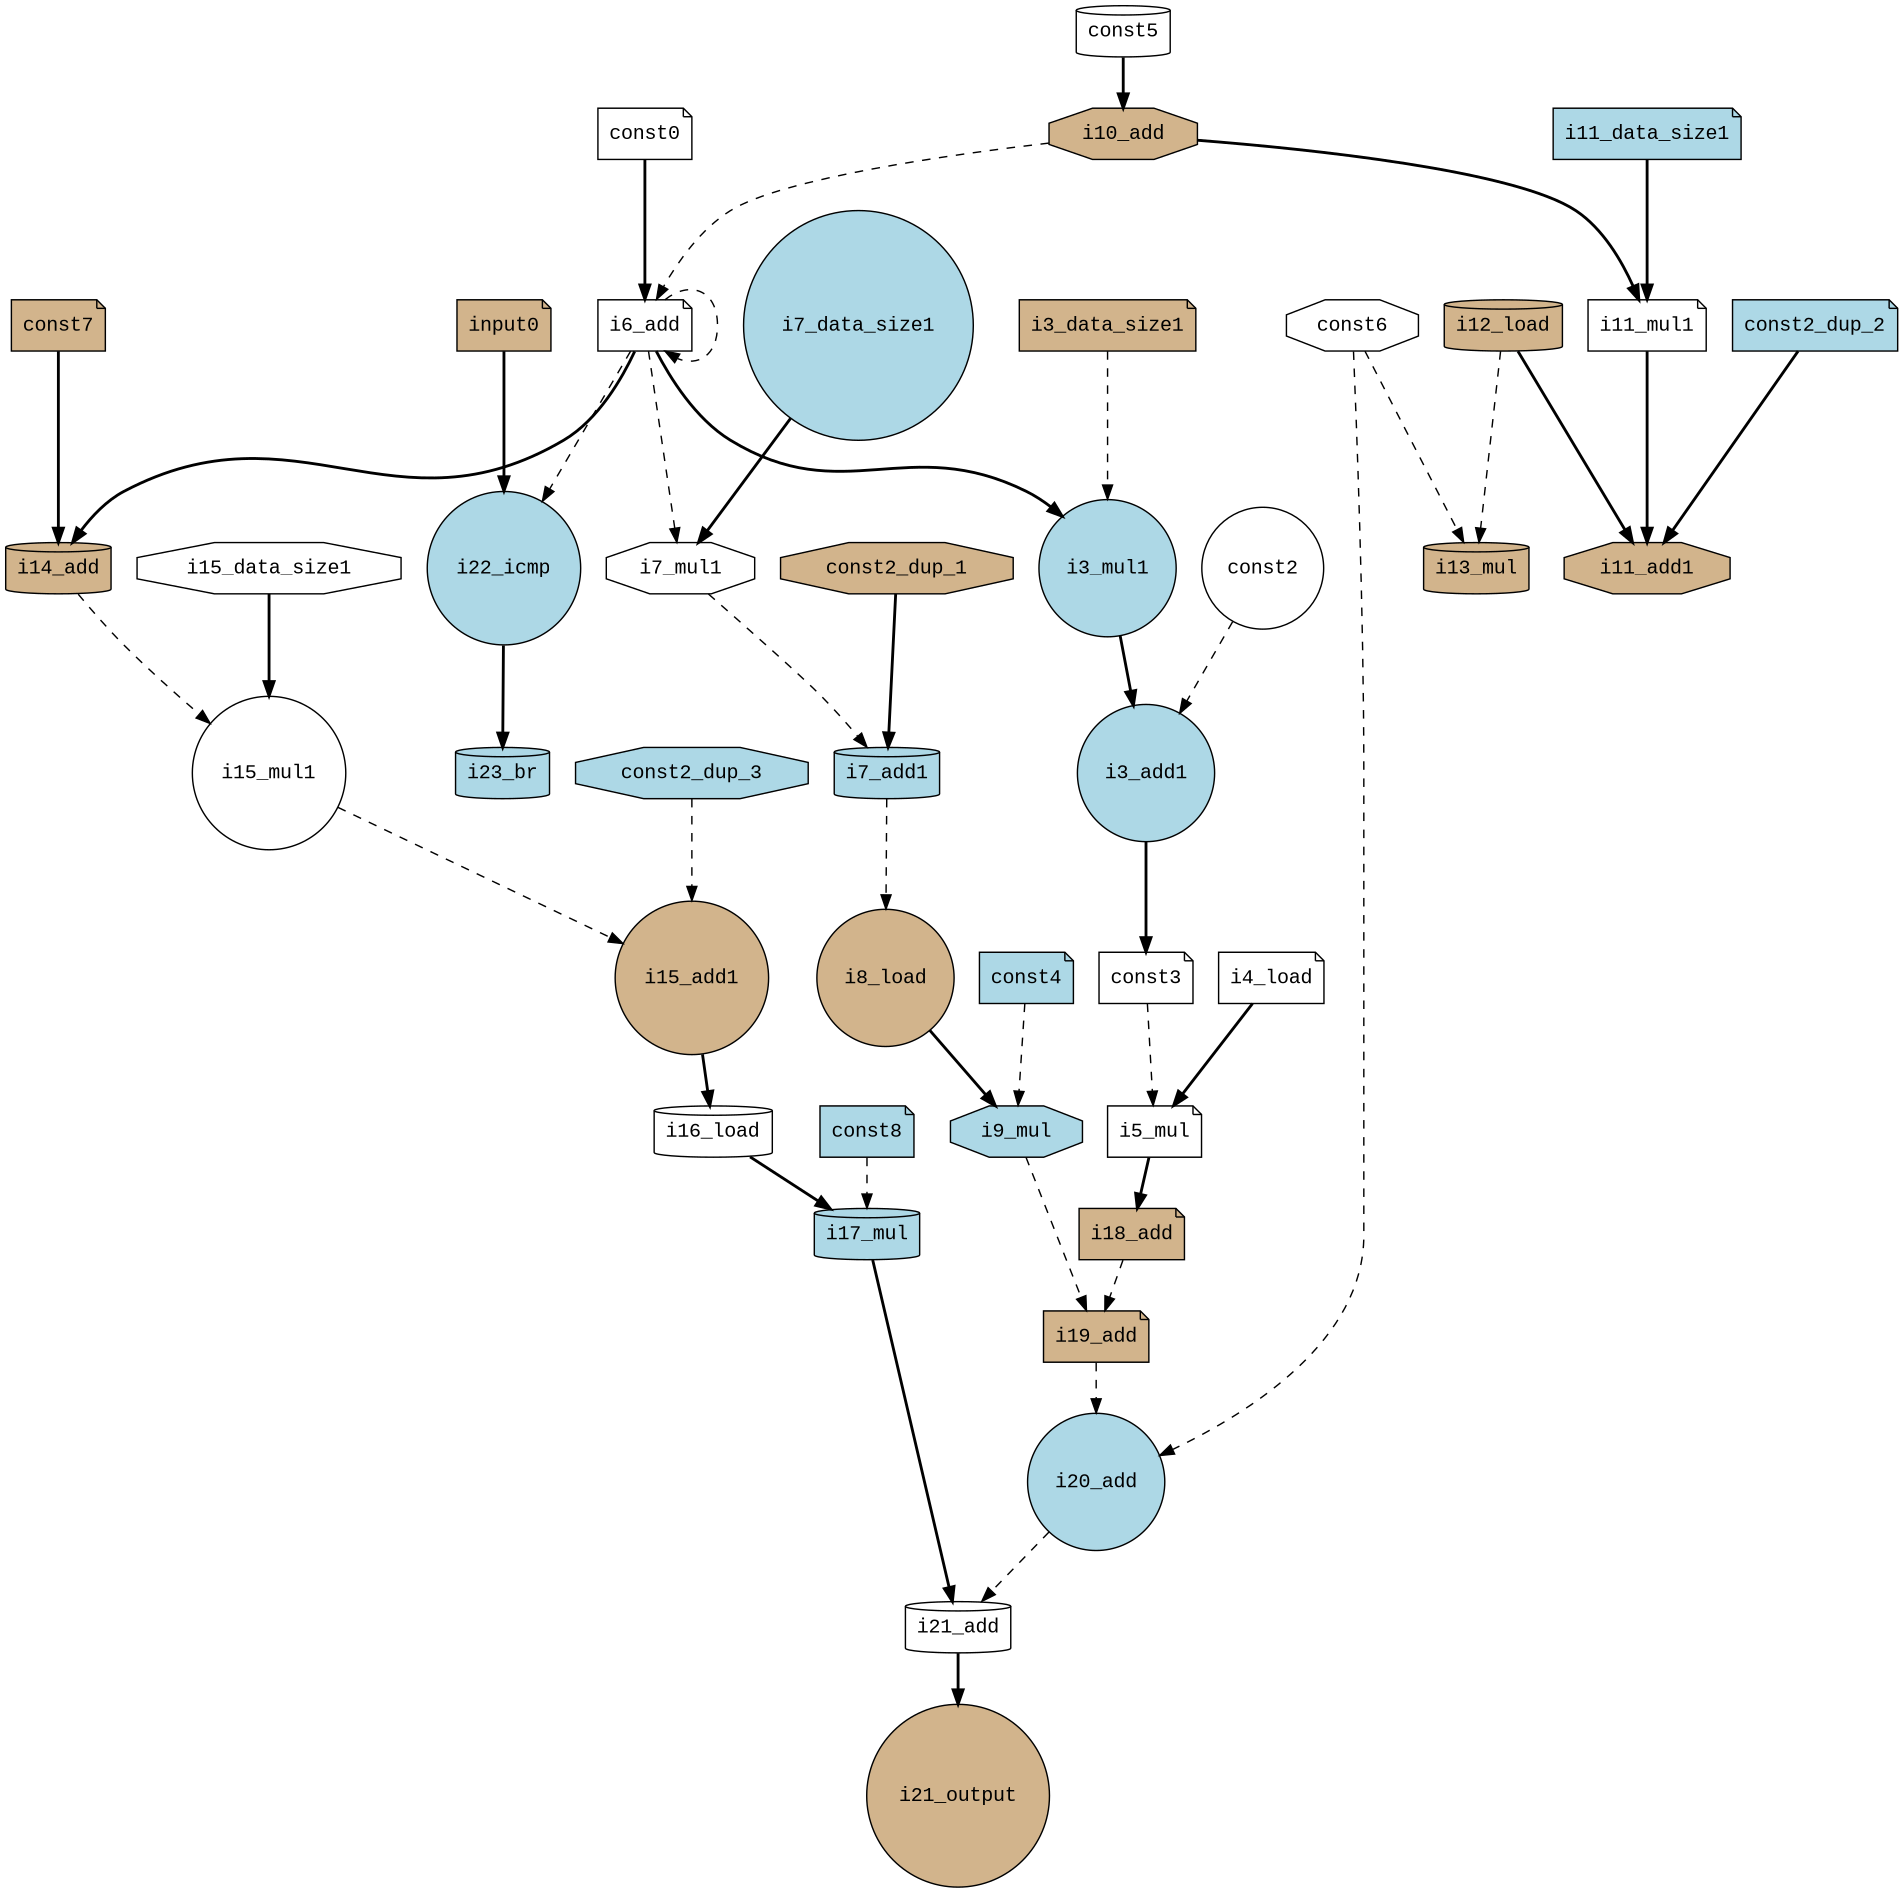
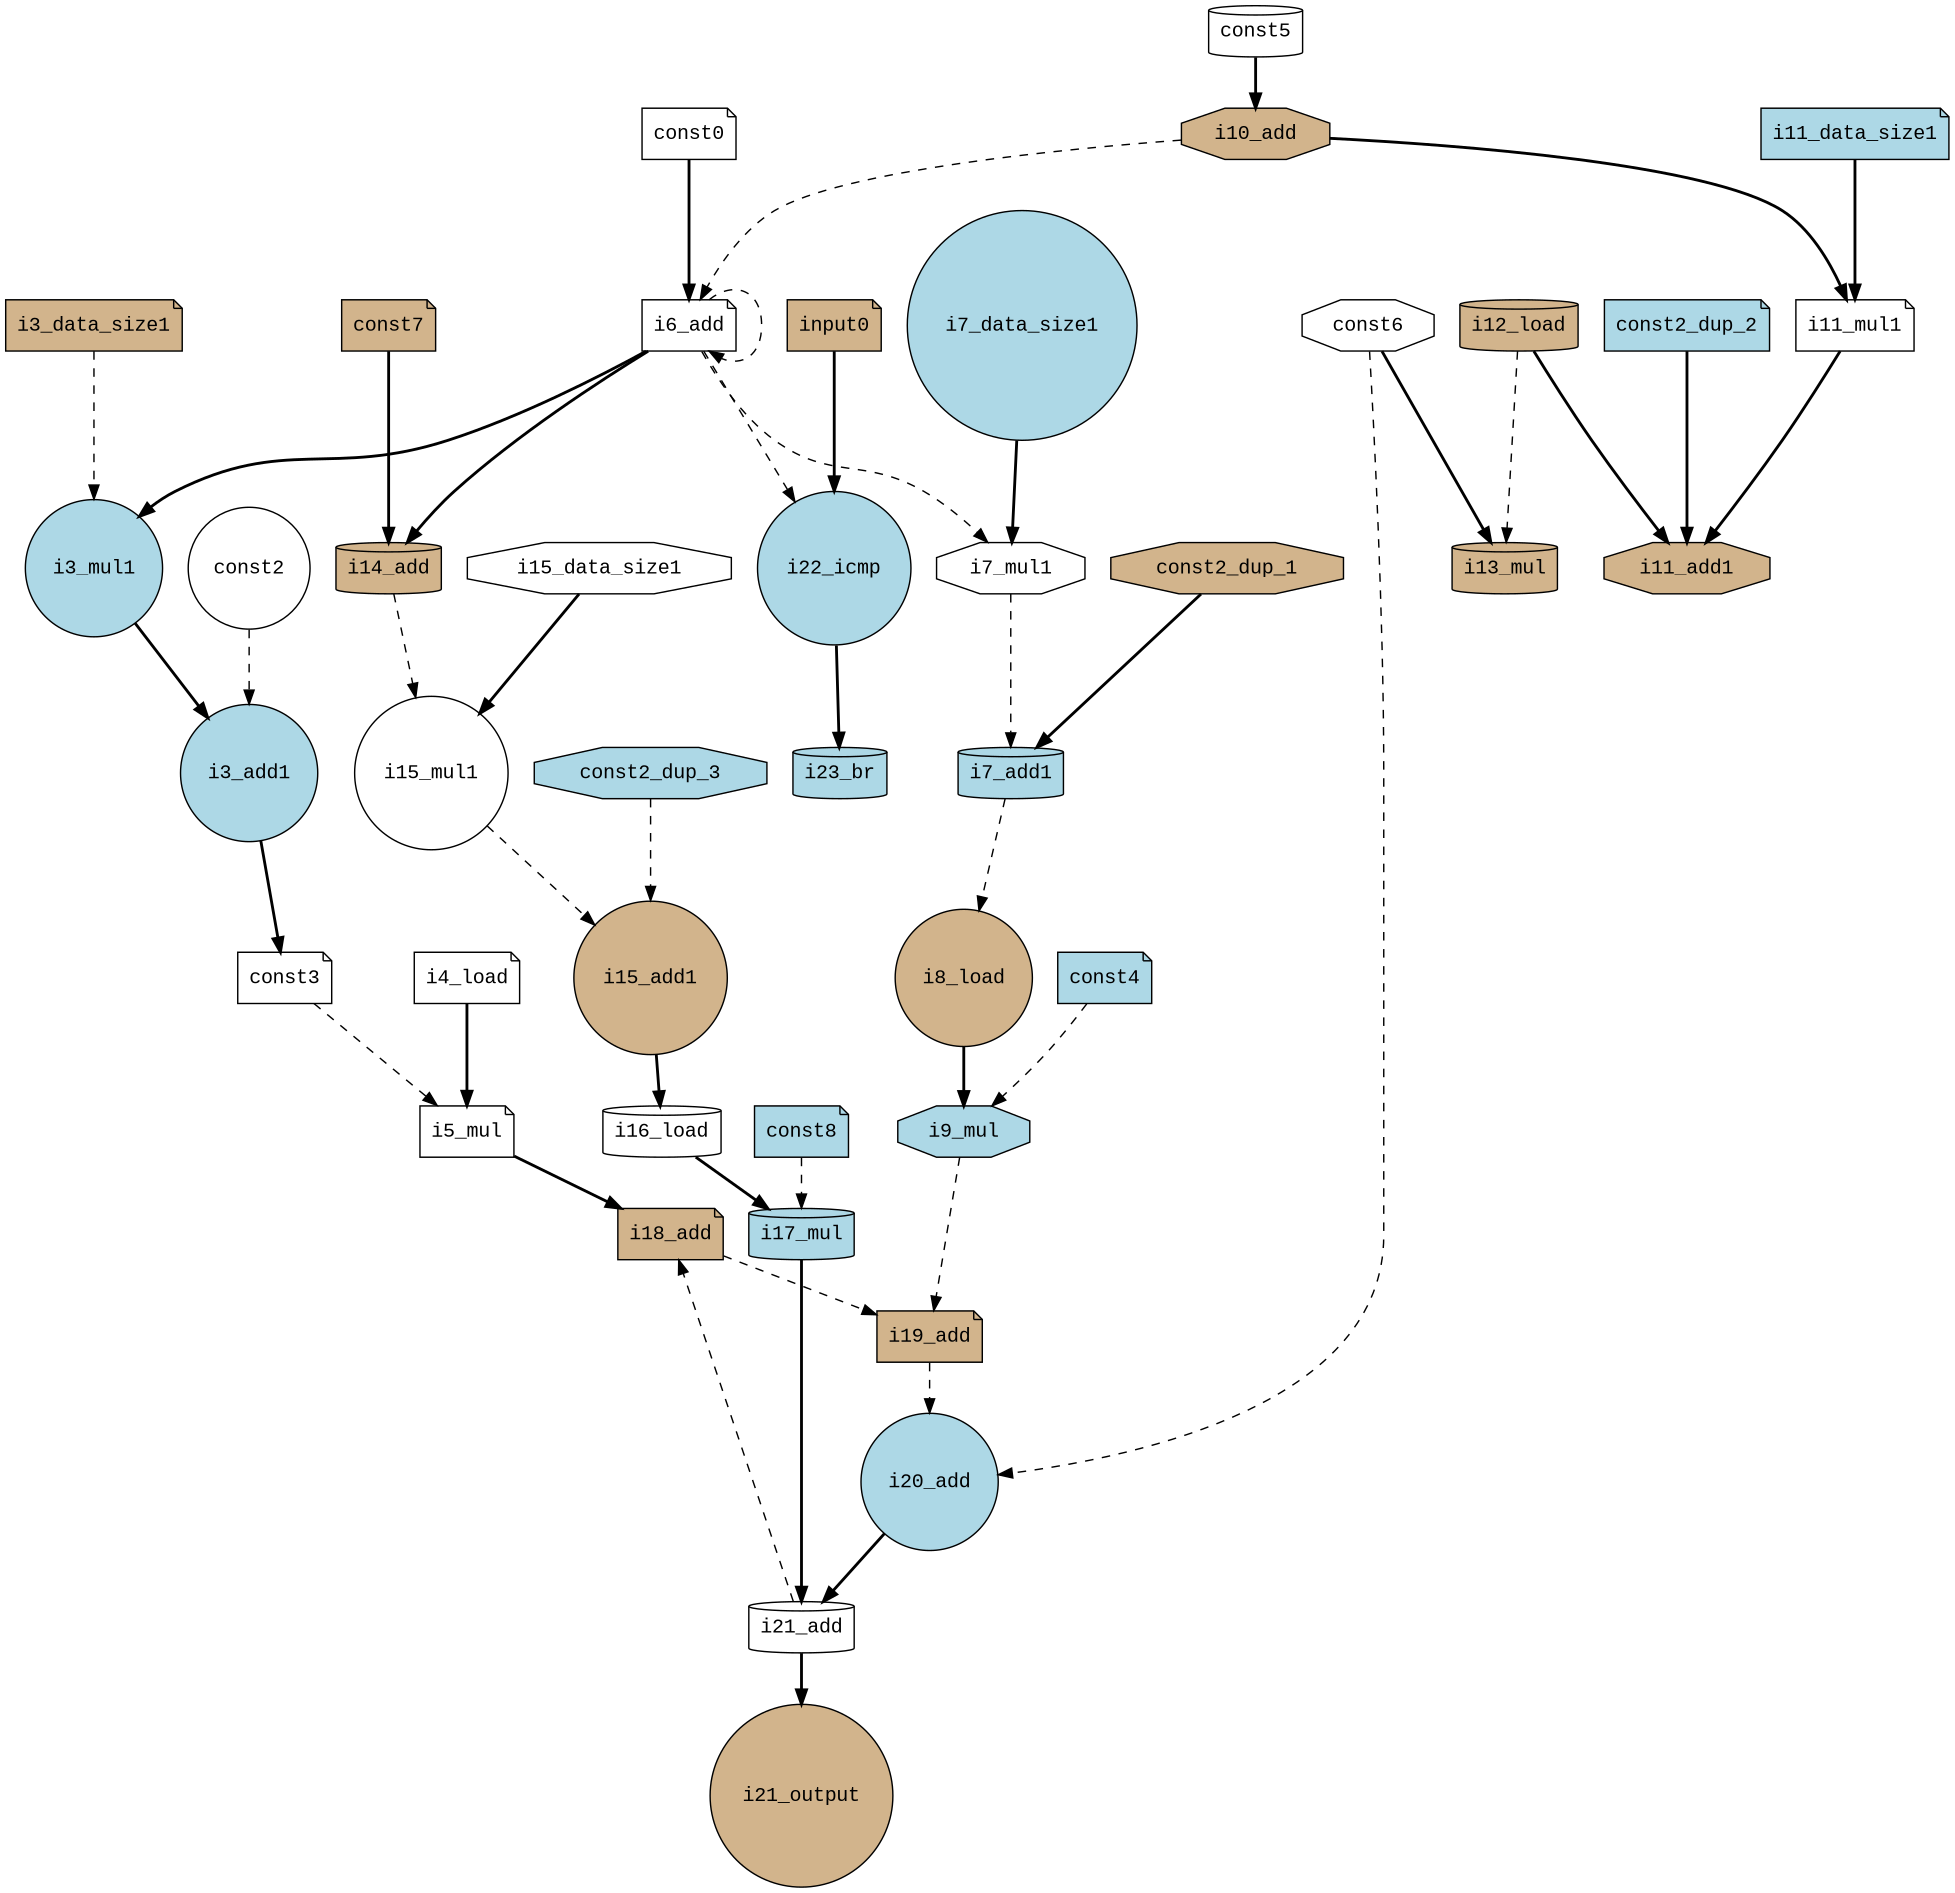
  digraph {
    fontname="Liberation Mono"
    node [fillcolor=white fontname="Liberation Mono" opcode=const shape=note style=filled]
    edge [fontname="Liberation Mono" operand=any2input style=bold]
    const0 [constVal=1]
    i6_add [opcode=add]
    i3_mul1 [fillcolor=lightblue opcode=mul shape=circle]
    i7_mul1 [opcode=mul shape=octagon]
    i14_add [fillcolor=tan opcode=add shape=cylinder]
    i22_icmp [fillcolor=lightblue opcode=icmp shape=circle]
    const2 [constVal=2560 shape=circle]
    i3_add1 [fillcolor=lightblue opcode=add shape=circle]
    const3 [constVal=10]
    i3_data_size1 [constVal=4 fillcolor=tan]
    i4_load [opcode=load]
    i5_mul [opcode=mul]
    i18_add [fillcolor=tan opcode=add]
    i19_add [fillcolor=tan opcode=add]
    i7_add1 [fillcolor=lightblue opcode=add shape=cylinder]
    i10_add [fillcolor=tan opcode=add shape=octagon]
    i11_mul1 [opcode=mul]
    i15_mul1 [opcode=mul shape=circle]
    i23_br [fillcolor=lightblue opcode=io_width_1 original_opcode=br shape=cylinder]
    i7_data_size1 [constVal=4 fillcolor=lightblue shape=circle]
    i8_load [fillcolor=tan opcode=load shape=circle]
    i9_mul [fillcolor=lightblue opcode=mul shape=octagon]
    const4 [constVal=20 fillcolor=lightblue]
    i20_add [fillcolor=lightblue opcode=add shape=circle]
    const5 [constVal=2 shape=cylinder]
    i11_add1 [fillcolor=tan opcode=add shape=octagon]
    i11_data_size1 [constVal=4 fillcolor=lightblue]
    i12_load [fillcolor=tan opcode=load shape=cylinder]
    i13_mul [fillcolor=tan opcode=mul shape=cylinder]
    const6 [constVal=39 shape=octagon]
    i21_add [opcode=add shape=cylinder]
    const7 [constVal=3 fillcolor=tan]
    i15_add1 [fillcolor=tan opcode=add shape=circle]
    i15_data_size1 [constVal=4 shape=octagon]
    i16_load [opcode=load shape=cylinder]
    i17_mul [fillcolor=lightblue opcode=mul shape=cylinder]
    const8 [constVal=15 fillcolor=lightblue]
    i21_output [fillcolor=tan opcode=output shape=circle]
    input0 [fillcolor=tan opcode=input]
    const2_dup_1 [constVal=2560 fillcolor=tan shape=octagon]
    const2_dup_2 [constVal=2560 fillcolor=lightblue]
    const2_dup_3 [constVal=2560 fillcolor=lightblue shape=octagon]
    const0 -> i6_add
    i6_add -> i6_add [style=dashed]
    i6_add -> i3_mul1
    i6_add -> i7_mul1 [style=dashed]
    i6_add -> i14_add
    i6_add -> i22_icmp [operand=LHS style=dashed]
    i3_mul1 -> i3_add1
    i7_mul1 -> i7_add1 [style=dashed]
    i14_add -> i15_mul1 [style=dashed]
    i22_icmp -> i23_br [operand=branch_cond]
    const2 -> i3_add1 [style=dashed]
    i3_add1 -> const3 [operand=addr]
    const3 -> i5_mul [style=dashed]
    i3_data_size1 -> i3_mul1 [style=dashed]
    i4_load -> i5_mul
    i5_mul -> i18_add
    i18_add -> i19_add [style=dashed]
    i19_add -> i20_add [style=dashed]
    i7_add1 -> i8_load [operand=addr style=dashed]
    i10_add -> i6_add [style=dashed]
    i10_add -> i11_mul1
    i11_mul1 -> i11_add1
    i15_mul1 -> i15_add1 [style=dashed]
    i7_data_size1 -> i7_mul1
    i8_load -> i9_mul
    i9_mul -> i19_add [style=dashed]
    const4 -> i9_mul [style=dashed]
-   i20_add -> i21_add [style=dashed]
+   i20_add -> i21_add
    const5 -> i10_add
    i11_data_size1 -> i11_mul1
    i12_load -> i11_add1 [operand=addr]
    i12_load -> i13_mul [style=dashed]
    const6 -> i20_add [style=dashed]
-   const6 -> i13_mul [style=dashed]
+   const6 -> i13_mul
+   i21_add -> i18_add [operand=RHS style=dashed]
    i21_add -> i21_output [operand=""]
    const7 -> i14_add
    i15_add1 -> i16_load [operand=addr]
    i15_data_size1 -> i15_mul1
    i16_load -> i17_mul
    i17_mul -> i21_add
    const8 -> i17_mul [style=dashed]
    input0 -> i22_icmp [operand=RHS]
    const2_dup_1 -> i7_add1
    const2_dup_2 -> i11_add1
    const2_dup_3 -> i15_add1 [style=dashed]
  }
